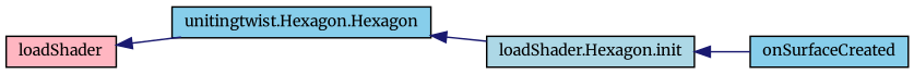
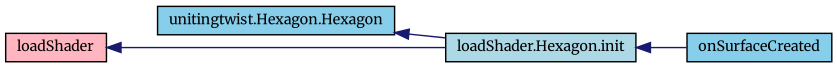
  digraph {
    fontname=Merriweather
    rankdir=LR
    node [color=black fillcolor=skyblue fontname=Merriweather fontsize=10 shape=record style=filled]
    edge [color=midnightblue dir=back fontname=Merriweather fontsize=10 labelfontname=Helvetica labelfontsize=10 style=solid]
    n1 [fillcolor=lightpink fontcolor=black height=0.2 label=loadShader width=0.4]
    n2 [height=0.2 label="unitingtwist.Hexagon.Hexagon" width=0.4]
    n3 [fillcolor=lightblue height=0.2 label="loadShader.Hexagon.init" width=0.4]
    n4 [height=0.2 label=onSurfaceCreated width=0.4]
-   n1 -> n2
+   n1 -> n3
    n2 -> n3
    n3 -> n4
  }
